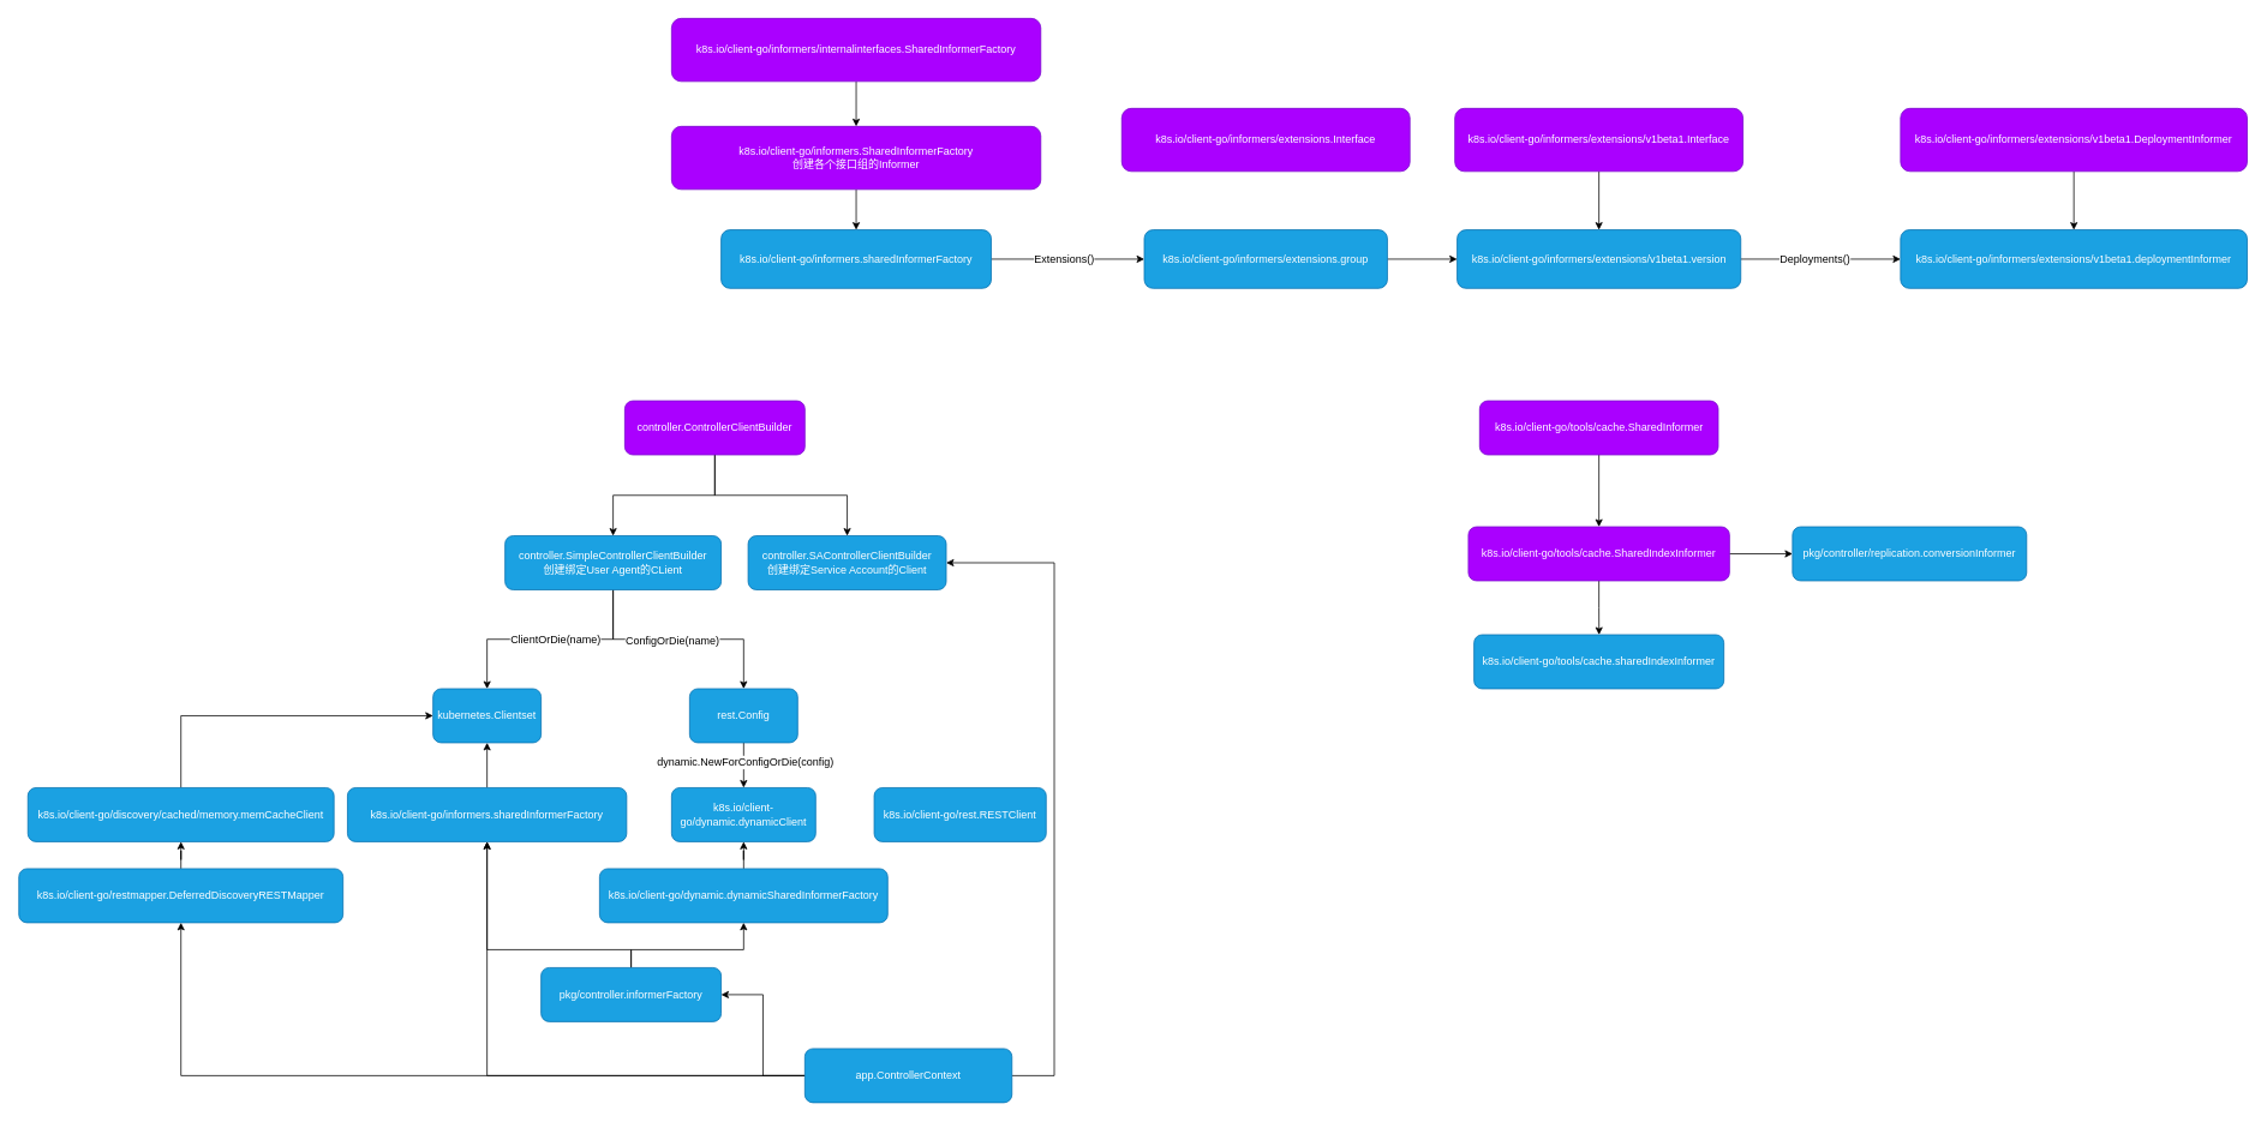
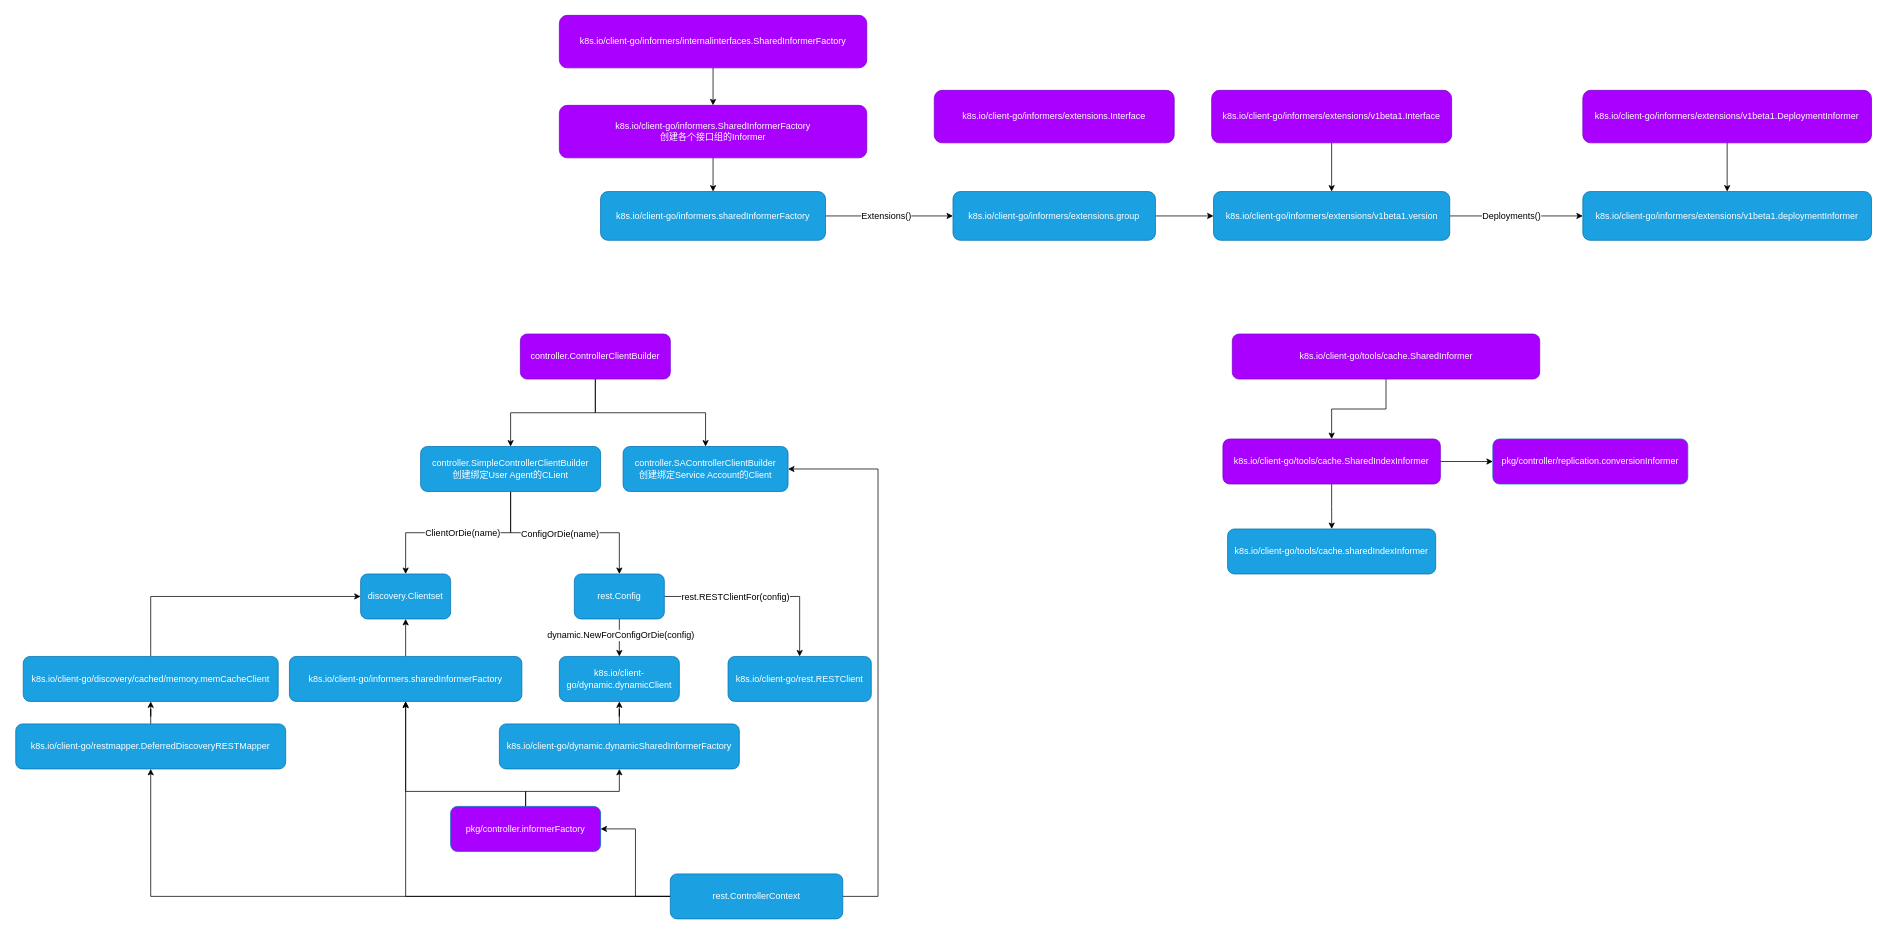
  <mxCell id="0" />
  <mxCell id="1" parent="0" />
  <mxCell id="2" style="edgeStyle=orthogonalEdgeStyle;rounded=0;orthogonalLoop=1;jettySize=auto;html=1;" parent="1" source="4" target="10" edge="1"><mxGeometry relative="1" as="geometry" /></mxCell>
  <mxCell id="3" style="edgeStyle=orthogonalEdgeStyle;rounded=0;orthogonalLoop=1;jettySize=auto;html=1;entryX=0.5;entryY=0;entryDx=0;entryDy=0;" parent="1" source="4" target="9" edge="1"><mxGeometry relative="1" as="geometry" /></mxCell>
  <mxCell id="4" value="controller.ControllerClientBuilder" style="rounded=1;whiteSpace=wrap;html=1;fillColor=#aa00ff;strokeColor=#7700CC;fontColor=#ffffff;" parent="1" vertex="1"><mxGeometry x="693" y="445" width="200" height="60" as="geometry" /></mxCell>
  <mxCell id="5" style="edgeStyle=orthogonalEdgeStyle;rounded=0;orthogonalLoop=1;jettySize=auto;html=1;entryX=0.5;entryY=0;entryDx=0;entryDy=0;" parent="1" source="9" target="11" edge="1"><mxGeometry relative="1" as="geometry" /></mxCell>
  <mxCell id="6" value="ClientOrDie(name)" style="text;html=1;align=center;verticalAlign=middle;resizable=0;points=[];labelBackgroundColor=#ffffff;" parent="5" vertex="1" connectable="0"><mxGeometry x="-0.044" relative="1" as="geometry"><mxPoint as="offset" /></mxGeometry></mxCell>
  <mxCell id="7" style="edgeStyle=orthogonalEdgeStyle;rounded=0;orthogonalLoop=1;jettySize=auto;html=1;" parent="1" source="9" target="18" edge="1"><mxGeometry relative="1" as="geometry" /></mxCell>
  <mxCell id="8" value="ConfigOrDie(name)" style="text;html=1;align=center;verticalAlign=middle;resizable=0;points=[];labelBackgroundColor=#ffffff;" parent="7" vertex="1" connectable="0"><mxGeometry x="-0.243" y="-1" relative="1" as="geometry"><mxPoint x="23" as="offset" /></mxGeometry></mxCell>
  <mxCell id="9" value="controller.SimpleControllerClientBuilder&lt;br&gt;创建绑定User Agent的CLient" style="rounded=1;whiteSpace=wrap;html=1;fillColor=#1ba1e2;strokeColor=#006EAF;fontColor=#ffffff;" parent="1" vertex="1"><mxGeometry x="560" y="595" width="240" height="60" as="geometry" /></mxCell>
  <mxCell id="10" value="controller.SAControllerClientBuilder&lt;br&gt;创建绑定Service Account的Client" style="rounded=1;whiteSpace=wrap;html=1;fillColor=#1ba1e2;strokeColor=#006EAF;fontColor=#ffffff;" parent="1" vertex="1"><mxGeometry x="830" y="595" width="220" height="60" as="geometry" /></mxCell>
- <mxCell id="11" value="kubernetes.Clientset" style="rounded=1;whiteSpace=wrap;html=1;fillColor=#1ba1e2;strokeColor=#006EAF;fontColor=#ffffff;" parent="1" vertex="1"><mxGeometry x="480" y="765" width="120" height="60" as="geometry" /></mxCell>
+ <mxCell id="11" value="discovery.Clientset" style="rounded=1;whiteSpace=wrap;html=1;fillColor=#1ba1e2;strokeColor=#006EAF;fontColor=#ffffff;" parent="1" vertex="1"><mxGeometry x="480" y="765" width="120" height="60" as="geometry" /></mxCell>
  <mxCell id="12" style="edgeStyle=orthogonalEdgeStyle;rounded=0;orthogonalLoop=1;jettySize=auto;html=1;entryX=0.5;entryY=1;entryDx=0;entryDy=0;" parent="1" source="13" target="11" edge="1"><mxGeometry relative="1" as="geometry" /></mxCell>
  <mxCell id="13" value="k8s.io/client-go/informers.sharedInformerFactory" style="rounded=1;whiteSpace=wrap;html=1;fillColor=#1ba1e2;strokeColor=#006EAF;fontColor=#ffffff;" parent="1" vertex="1"><mxGeometry x="385" y="875" width="310" height="60" as="geometry" /></mxCell>
  <mxCell id="14" style="edgeStyle=orthogonalEdgeStyle;rounded=0;orthogonalLoop=1;jettySize=auto;html=1;entryX=0.5;entryY=0;entryDx=0;entryDy=0;" parent="1" source="18" target="19" edge="1"><mxGeometry relative="1" as="geometry" /></mxCell>
  <mxCell id="15" value="dynamic.NewForConfigOrDie(config)" style="text;html=1;align=center;verticalAlign=middle;resizable=0;points=[];labelBackgroundColor=#ffffff;" parent="14" vertex="1" connectable="0"><mxGeometry x="-0.167" y="1" relative="1" as="geometry"><mxPoint as="offset" /></mxGeometry></mxCell>
+ <mxCell id="16" style="edgeStyle=orthogonalEdgeStyle;rounded=0;orthogonalLoop=1;jettySize=auto;html=1;entryX=0.5;entryY=0;entryDx=0;entryDy=0;" parent="1" source="18" target="20" edge="1"><mxGeometry relative="1" as="geometry" /></mxCell>
+ <mxCell id="17" value="rest.RESTClientFor(config)" style="text;html=1;align=center;verticalAlign=middle;resizable=0;points=[];labelBackgroundColor=#ffffff;" parent="16" vertex="1" connectable="0"><mxGeometry x="-0.276" relative="1" as="geometry"><mxPoint as="offset" /></mxGeometry></mxCell>
  <mxCell id="18" value="rest.Config" style="rounded=1;whiteSpace=wrap;html=1;fillColor=#1ba1e2;strokeColor=#006EAF;fontColor=#ffffff;" parent="1" vertex="1"><mxGeometry x="765" y="765" width="120" height="60" as="geometry" /></mxCell>
  <mxCell id="19" value="k8s.io/client-go/dynamic.dynamicClient" style="rounded=1;whiteSpace=wrap;html=1;fillColor=#1ba1e2;strokeColor=#006EAF;fontColor=#ffffff;" parent="1" vertex="1"><mxGeometry x="745" y="875" width="160" height="60" as="geometry" /></mxCell>
  <mxCell id="20" value="k8s.io/client-go/rest.RESTClient" style="rounded=1;whiteSpace=wrap;html=1;fillColor=#1ba1e2;strokeColor=#006EAF;fontColor=#ffffff;" parent="1" vertex="1"><mxGeometry x="970" y="875" width="191" height="60" as="geometry" /></mxCell>
  <mxCell id="21" style="edgeStyle=orthogonalEdgeStyle;rounded=0;orthogonalLoop=1;jettySize=auto;html=1;entryX=0.5;entryY=1;entryDx=0;entryDy=0;" parent="1" source="22" target="19" edge="1"><mxGeometry relative="1" as="geometry" /></mxCell>
  <mxCell id="22" value="k8s.io/client-go/dynamic.dynamicSharedInformerFactory" style="rounded=1;whiteSpace=wrap;html=1;fillColor=#1ba1e2;strokeColor=#006EAF;fontColor=#ffffff;" parent="1" vertex="1"><mxGeometry x="665" y="965" width="320" height="60" as="geometry" /></mxCell>
  <mxCell id="23" style="edgeStyle=orthogonalEdgeStyle;rounded=0;orthogonalLoop=1;jettySize=auto;html=1;entryX=0;entryY=0.5;entryDx=0;entryDy=0;" parent="1" source="24" target="11" edge="1"><mxGeometry relative="1" as="geometry"><Array as="points"><mxPoint x="200" y="795" /></Array></mxGeometry></mxCell>
  <mxCell id="24" value="k8s.io/client-go/discovery/cached/memory.memCacheClient" style="rounded=1;whiteSpace=wrap;html=1;fillColor=#1ba1e2;strokeColor=#006EAF;fontColor=#ffffff;" parent="1" vertex="1"><mxGeometry x="30" y="875" width="340" height="60" as="geometry" /></mxCell>
  <mxCell id="25" style="edgeStyle=orthogonalEdgeStyle;rounded=0;orthogonalLoop=1;jettySize=auto;html=1;entryX=0.5;entryY=1;entryDx=0;entryDy=0;" parent="1" source="26" target="24" edge="1"><mxGeometry relative="1" as="geometry" /></mxCell>
  <mxCell id="26" value="k8s.io/client-go/restmapper.DeferredDiscoveryRESTMapper" style="rounded=1;whiteSpace=wrap;html=1;fillColor=#1ba1e2;strokeColor=#006EAF;fontColor=#ffffff;" parent="1" vertex="1"><mxGeometry x="20" y="965" width="360" height="60" as="geometry" /></mxCell>
  <mxCell id="27" style="edgeStyle=orthogonalEdgeStyle;rounded=0;orthogonalLoop=1;jettySize=auto;html=1;entryX=1;entryY=0.5;entryDx=0;entryDy=0;" parent="1" source="31" target="10" edge="1"><mxGeometry relative="1" as="geometry"><Array as="points"><mxPoint x="1170" y="1195" /><mxPoint x="1170" y="625" /></Array></mxGeometry></mxCell>
  <mxCell id="28" style="edgeStyle=orthogonalEdgeStyle;rounded=0;orthogonalLoop=1;jettySize=auto;html=1;entryX=0.5;entryY=1;entryDx=0;entryDy=0;" parent="1" source="31" target="13" edge="1"><mxGeometry relative="1" as="geometry" /></mxCell>
  <mxCell id="29" style="edgeStyle=orthogonalEdgeStyle;rounded=0;orthogonalLoop=1;jettySize=auto;html=1;entryX=1;entryY=0.5;entryDx=0;entryDy=0;" parent="1" source="31" target="34" edge="1"><mxGeometry relative="1" as="geometry" /></mxCell>
  <mxCell id="30" style="edgeStyle=orthogonalEdgeStyle;rounded=0;orthogonalLoop=1;jettySize=auto;html=1;" parent="1" source="31" target="26" edge="1"><mxGeometry relative="1" as="geometry" /></mxCell>
- <mxCell id="31" value="app.ControllerContext" style="rounded=1;whiteSpace=wrap;html=1;fillColor=#1ba1e2;strokeColor=#006EAF;fontColor=#ffffff;" parent="1" vertex="1"><mxGeometry x="893" y="1165" width="230" height="60" as="geometry" /></mxCell>
+ <mxCell id="31" value="rest.ControllerContext" style="rounded=1;whiteSpace=wrap;html=1;fillColor=#1ba1e2;strokeColor=#006EAF;fontColor=#ffffff;" parent="1" vertex="1"><mxGeometry x="893" y="1165" width="230" height="60" as="geometry" /></mxCell>
  <mxCell id="32" style="edgeStyle=orthogonalEdgeStyle;rounded=0;orthogonalLoop=1;jettySize=auto;html=1;entryX=0.5;entryY=1;entryDx=0;entryDy=0;" parent="1" source="34" target="22" edge="1"><mxGeometry relative="1" as="geometry"><Array as="points"><mxPoint x="700" y="1055" /><mxPoint x="825" y="1055" /></Array></mxGeometry></mxCell>
  <mxCell id="33" style="edgeStyle=orthogonalEdgeStyle;rounded=0;orthogonalLoop=1;jettySize=auto;html=1;entryX=0.5;entryY=1;entryDx=0;entryDy=0;" parent="1" source="34" target="13" edge="1"><mxGeometry relative="1" as="geometry"><Array as="points"><mxPoint x="700" y="1055" /><mxPoint x="540" y="1055" /></Array></mxGeometry></mxCell>
- <mxCell id="34" value="pkg/controller.informerFactory" style="rounded=1;whiteSpace=wrap;html=1;fillColor=#1ba1e2;strokeColor=#006EAF;fontColor=#ffffff;" parent="1" vertex="1"><mxGeometry x="600" y="1075" width="200" height="60" as="geometry" /></mxCell>
+ <mxCell id="34" value="pkg/controller.informerFactory" style="rounded=1;whiteSpace=wrap;html=1;fillColor=#aa00ff;strokeColor=#006EAF;fontColor=#ffffff;" parent="1" vertex="1"><mxGeometry x="600" y="1075" width="200" height="60" as="geometry" /></mxCell>
  <mxCell id="35" style="edgeStyle=orthogonalEdgeStyle;rounded=0;orthogonalLoop=1;jettySize=auto;html=1;entryX=0.5;entryY=0;entryDx=0;entryDy=0;" edge="1" parent="1" source="38" target="39"><mxGeometry relative="1" as="geometry" /></mxCell>
  <mxCell id="36" style="edgeStyle=orthogonalEdgeStyle;rounded=0;orthogonalLoop=1;jettySize=auto;html=1;" edge="1" parent="1" source="39" target="40"><mxGeometry relative="1" as="geometry" /></mxCell>
  <mxCell id="37" style="edgeStyle=orthogonalEdgeStyle;rounded=0;orthogonalLoop=1;jettySize=auto;html=1;" edge="1" parent="1" source="39" target="41"><mxGeometry relative="1" as="geometry" /></mxCell>
- <mxCell id="38" value="k8s.io/client-go/tools/cache.SharedInformer" style="rounded=1;whiteSpace=wrap;html=1;fillColor=#aa00ff;strokeColor=#7700CC;fontColor=#ffffff;" vertex="1" parent="1"><mxGeometry x="1642.5" y="445" width="265" height="60" as="geometry" /></mxCell>
+ <mxCell id="38" value="k8s.io/client-go/tools/cache.SharedInformer" style="rounded=1;whiteSpace=wrap;html=1;fillColor=#aa00ff;strokeColor=#7700CC;fontColor=#ffffff;" vertex="1" parent="1"><mxGeometry x="1642.5" y="445" width="410" height="60" as="geometry" /></mxCell>
  <mxCell id="39" value="k8s.io/client-go/tools/cache.SharedIndexInformer" style="rounded=1;whiteSpace=wrap;html=1;fillColor=#aa00ff;strokeColor=#7700CC;fontColor=#ffffff;" vertex="1" parent="1"><mxGeometry x="1630" y="585" width="290" height="60" as="geometry" /></mxCell>
- <mxCell id="40" value="pkg/controller/replication.conversionInformer" style="rounded=1;whiteSpace=wrap;html=1;fillColor=#1ba1e2;strokeColor=#006EAF;fontColor=#ffffff;" vertex="1" parent="1"><mxGeometry x="1990" y="585" width="260" height="60" as="geometry" /></mxCell>
+ <mxCell id="40" value="pkg/controller/replication.conversionInformer" style="rounded=1;whiteSpace=wrap;html=1;fillColor=#aa00ff;strokeColor=#006EAF;fontColor=#ffffff;" vertex="1" parent="1"><mxGeometry x="1990" y="585" width="260" height="60" as="geometry" /></mxCell>
  <mxCell id="41" value="k8s.io/client-go/tools/cache.sharedIndexInformer" style="rounded=1;whiteSpace=wrap;html=1;fillColor=#1ba1e2;strokeColor=#006EAF;fontColor=#ffffff;" vertex="1" parent="1"><mxGeometry x="1636.25" y="705" width="277.5" height="60" as="geometry" /></mxCell>
  <mxCell id="42" style="edgeStyle=orthogonalEdgeStyle;rounded=0;orthogonalLoop=1;jettySize=auto;html=1;entryX=0.5;entryY=0;entryDx=0;entryDy=0;" edge="1" parent="1" source="43" target="44"><mxGeometry relative="1" as="geometry" /></mxCell>
  <mxCell id="43" value="k8s.io/client-go/informers/extensions/v1beta1.DeploymentInformer" style="rounded=1;whiteSpace=wrap;html=1;fillColor=#aa00ff;strokeColor=#7700CC;fontColor=#ffffff;" vertex="1" parent="1"><mxGeometry x="2110" y="120" width="385" height="70" as="geometry" /></mxCell>
  <mxCell id="44" value="k8s.io/client-go/informers/extensions/v1beta1.deploymentInformer" style="rounded=1;whiteSpace=wrap;html=1;fillColor=#1ba1e2;strokeColor=#006EAF;fontColor=#ffffff;" vertex="1" parent="1"><mxGeometry x="2110" y="255" width="385" height="65" as="geometry" /></mxCell>
  <mxCell id="45" style="edgeStyle=orthogonalEdgeStyle;rounded=0;orthogonalLoop=1;jettySize=auto;html=1;entryX=0.5;entryY=0;entryDx=0;entryDy=0;" edge="1" parent="1" source="46" target="49"><mxGeometry relative="1" as="geometry" /></mxCell>
  <mxCell id="46" value="k8s.io/client-go/informers/extensions/v1beta1.Interface" style="rounded=1;whiteSpace=wrap;html=1;fillColor=#aa00ff;strokeColor=#7700CC;fontColor=#ffffff;" vertex="1" parent="1"><mxGeometry x="1615" y="120" width="320" height="70" as="geometry" /></mxCell>
  <mxCell id="47" style="edgeStyle=orthogonalEdgeStyle;rounded=0;orthogonalLoop=1;jettySize=auto;html=1;entryX=0;entryY=0.5;entryDx=0;entryDy=0;" edge="1" parent="1" source="49" target="44"><mxGeometry relative="1" as="geometry" /></mxCell>
  <mxCell id="48" value="Deployments()" style="text;html=1;align=center;verticalAlign=middle;resizable=0;points=[];labelBackgroundColor=#ffffff;" vertex="1" connectable="0" parent="47"><mxGeometry x="-0.494" y="-2" relative="1" as="geometry"><mxPoint x="37" y="-2" as="offset" /></mxGeometry></mxCell>
  <mxCell id="49" value="k8s.io/client-go/informers/extensions/v1beta1.version" style="rounded=1;whiteSpace=wrap;html=1;fillColor=#1ba1e2;strokeColor=#006EAF;fontColor=#ffffff;" vertex="1" parent="1"><mxGeometry x="1617.5" y="255" width="315" height="65" as="geometry" /></mxCell>
  <mxCell id="50" style="edgeStyle=orthogonalEdgeStyle;rounded=0;orthogonalLoop=1;jettySize=auto;html=1;entryX=0;entryY=0.5;entryDx=0;entryDy=0;" edge="1" parent="1" source="52" target="58"><mxGeometry relative="1" as="geometry" /></mxCell>
  <mxCell id="51" value="Extensions()" style="text;html=1;align=center;verticalAlign=middle;resizable=0;points=[];labelBackgroundColor=#ffffff;" vertex="1" connectable="0" parent="50"><mxGeometry y="-42" relative="1" as="geometry"><mxPoint x="-5" y="-42.5" as="offset" /></mxGeometry></mxCell>
  <mxCell id="52" value="k8s.io/client-go/informers.sharedInformerFactory" style="rounded=1;whiteSpace=wrap;html=1;fillColor=#1ba1e2;strokeColor=#006EAF;fontColor=#ffffff;" vertex="1" parent="1"><mxGeometry x="800" y="255" width="300" height="65" as="geometry" /></mxCell>
  <mxCell id="53" style="edgeStyle=orthogonalEdgeStyle;rounded=0;orthogonalLoop=1;jettySize=auto;html=1;entryX=0.5;entryY=0;entryDx=0;entryDy=0;" edge="1" parent="1" source="54" target="56"><mxGeometry relative="1" as="geometry" /></mxCell>
  <mxCell id="54" value="k8s.io/client-go/informers/internalinterfaces.SharedInformerFactory" style="rounded=1;whiteSpace=wrap;html=1;fillColor=#aa00ff;strokeColor=#7700CC;fontColor=#ffffff;" vertex="1" parent="1"><mxGeometry x="745" y="20" width="410" height="70" as="geometry" /></mxCell>
  <mxCell id="55" style="edgeStyle=orthogonalEdgeStyle;rounded=0;orthogonalLoop=1;jettySize=auto;html=1;entryX=0.5;entryY=0;entryDx=0;entryDy=0;" edge="1" parent="1" source="56" target="52"><mxGeometry relative="1" as="geometry" /></mxCell>
  <mxCell id="56" value="k8s.io/client-go/informers.SharedInformerFactory&lt;br&gt;创建各个接口组的Informer" style="rounded=1;whiteSpace=wrap;html=1;fillColor=#aa00ff;strokeColor=#7700CC;fontColor=#ffffff;" vertex="1" parent="1"><mxGeometry x="745" y="140" width="410" height="70" as="geometry" /></mxCell>
  <mxCell id="57" style="edgeStyle=orthogonalEdgeStyle;rounded=0;orthogonalLoop=1;jettySize=auto;html=1;entryX=0;entryY=0.5;entryDx=0;entryDy=0;" edge="1" parent="1" source="58" target="49"><mxGeometry relative="1" as="geometry" /></mxCell>
  <mxCell id="58" value="k8s.io/client-go/informers/extensions.group" style="rounded=1;whiteSpace=wrap;html=1;fillColor=#1ba1e2;strokeColor=#006EAF;fontColor=#ffffff;" vertex="1" parent="1"><mxGeometry x="1270" y="255" width="270" height="65" as="geometry" /></mxCell>
  <mxCell id="59" value="k8s.io/client-go/informers/extensions.Interface" style="rounded=1;whiteSpace=wrap;html=1;fillColor=#aa00ff;strokeColor=#7700CC;fontColor=#ffffff;" vertex="1" parent="1"><mxGeometry x="1245" y="120" width="320" height="70" as="geometry" /></mxCell>
